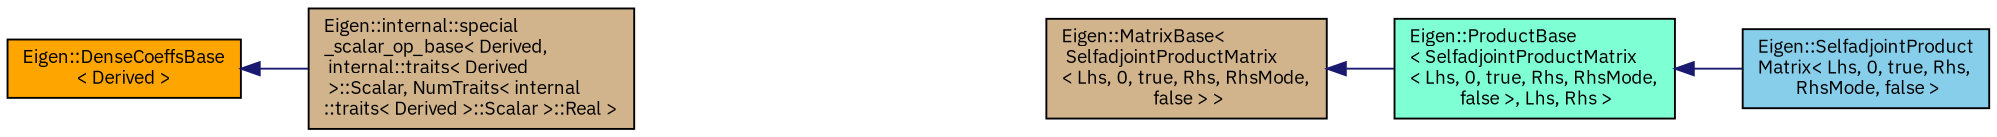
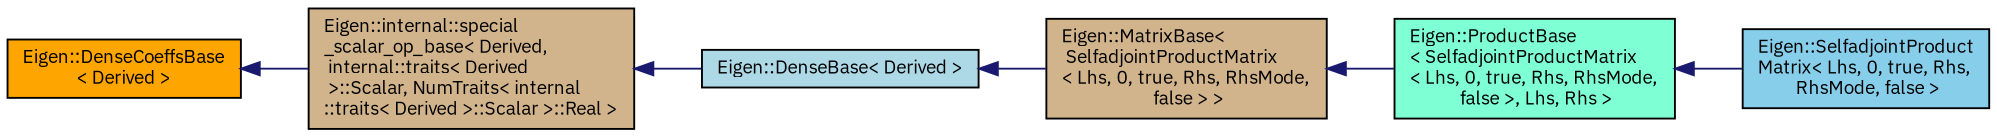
  digraph {
    rankdir=LR
    fontname="IBM Plex Sans"
    node [color=black fillcolor=tan fontname="IBM Plex Sans" fontsize=10 shape=record style=filled]
    edge [color=midnightblue dir=back fontname="IBM Plex Sans" fontsize=10 labelfontname=Helvetica labelfontsize=10 style=solid]
    n1 [fillcolor=skyblue fontcolor=black height=0.2 label="Eigen::SelfadjointProduct\lMatrix\< Lhs, 0, true, Rhs,\l RhsMode, false \>" width=0.4]
    n2 [fillcolor=aquamarine height=0.2 label="Eigen::ProductBase\l\< SelfadjointProductMatrix\l\< Lhs, 0, true, Rhs, RhsMode,\l false \>, Lhs, Rhs \>" width=0.4]
    n3 [height=0.2 label="Eigen::MatrixBase\<\l SelfadjointProductMatrix\l\< Lhs, 0, true, Rhs, RhsMode,\l false \> \>" width=0.4]
+   n4 [fillcolor=lightblue height=0.2 label="Eigen::DenseBase\< Derived \>" width=0.4]
    n5 [height=0.2 label="Eigen::internal::special\l_scalar_op_base\< Derived,\l internal::traits\< Derived\l \>::Scalar, NumTraits\< internal\l::traits\< Derived \>::Scalar \>::Real \>" width=0.4]
    n6 [fillcolor=orange height=0.2 label="Eigen::DenseCoeffsBase\l\< Derived \>" width=0.4]
    n2 -> n1
    n3 -> n2
+   n4 -> n3
+   n5 -> n4
    n6 -> n5
  }
